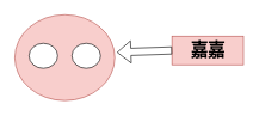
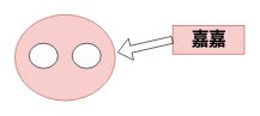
  <mxCell id="0" />
  <mxCell id="1" parent="0" />
  <mxCell id="2" value="" style="ellipse;whiteSpace=wrap;html=1;fillColor=#f8cecc;strokeColor=#b85450;" vertex="1" parent="1"><mxGeometry x="20" y="20" width="140" height="120" as="geometry" /></mxCell>
  <mxCell id="3" value="" style="ellipse;whiteSpace=wrap;html=1;" vertex="1" parent="1"><mxGeometry x="40" y="60" width="40" height="35" as="geometry" /></mxCell>
  <mxCell id="4" value="" style="ellipse;whiteSpace=wrap;html=1;" vertex="1" parent="1"><mxGeometry x="100" y="60" width="40" height="35" as="geometry" /></mxCell>
- <mxCell id="5" value="嘉嘉" style="text;strokeColor=#b85450;fillColor=#f8cecc;html=1;fontSize=24;fontStyle=1;verticalAlign=middle;align=center;" vertex="1" parent="1"><mxGeometry x="240" y="50" width="100" height="40" as="geometry" /></mxCell>
+ <mxCell id="5" value="嘉嘉" style="text;strokeColor=#b85450;fillColor=#f8cecc;html=1;fontSize=24;fontStyle=1;verticalAlign=middle;align=center;" vertex="1" parent="1"><mxGeometry x="240" y="35" width="100" height="40" as="geometry" /></mxCell>
  <mxCell id="6" value="" style="shape=flexArrow;endArrow=classic;html=1;exitX=0;exitY=0.5;exitDx=0;exitDy=0;entryX=1.021;entryY=0.439;entryDx=0;entryDy=0;entryPerimeter=0;" edge="1" parent="1" source="5" target="2"><mxGeometry width="50" height="50" relative="1" as="geometry"><mxPoint x="60" y="110" as="sourcePoint" /><mxPoint x="110" y="60" as="targetPoint" /></mxGeometry></mxCell>
